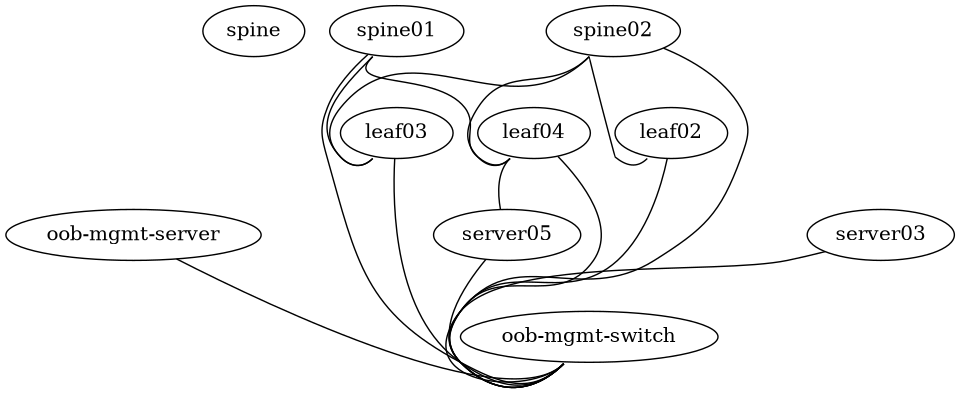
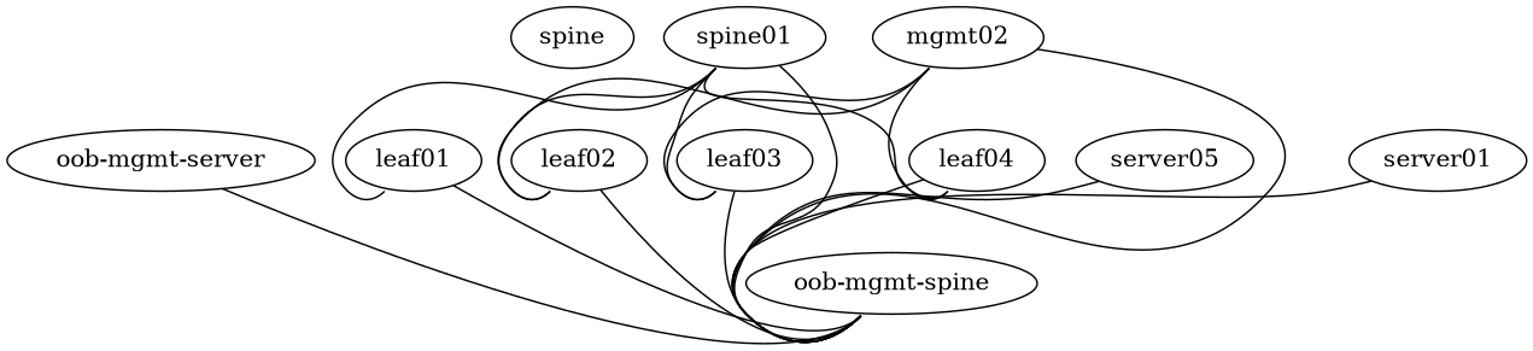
  graph {
    node [function=leaf version="4.4.0"]
    edge [headport=swp51 tailport=eth0]
    n1 [function=fake label=spine version=""]
    "oob-mgmt-server" [cpu=2 function="oob-server" memory=2048 version=""]
-   "oob-mgmt-switch" [function="oob-switch" mgmt_ip="192.168.200.251" version=""]
+   "oob-mgmt-switch" [function="oob-switch" mgmt_ip="192.168.200.251" label="oob-mgmt-spine" version=""]
    spine01 [function=spine mgmt_ip="192.168.200.21" ports=32]
+   leaf01 [mgmt_ip="192.168.200.11" ports=54]
    leaf02 [mgmt_ip="192.168.200.12" ports=54]
    leaf03 [mgmt_ip="192.168.200.13" ports=54]
    leaf04 [mgmt_ip="192.168.200.14" ports=54]
    server05 [function=host mgmt_ip="192.168.200.35" nic_model=e1000 os="generic/ubuntu1804" version=""]
-   spine02 [function=spine mgmt_ip="192.168.200.22" ports=32]
-   server01 [function=host mgmt_ip="192.168.200.31" nic_model=e1000 os="generic/ubuntu1804" label=server03 version=""]
+   spine02 [function=spine mgmt_ip="192.168.200.22" ports=32 label=mgmt02]
+   server01 [function=host mgmt_ip="192.168.200.31" nic_model=e1000 os="generic/ubuntu1804" version=""]
    "oob-mgmt-server" -- "oob-mgmt-switch" [headport=swp1 tailport=eth1]
    spine01 -- "oob-mgmt-switch" [headport=swp14 left_mac="44:38:39:22:01:82"]
+   spine01 -- leaf01 [tailport=swp1]
+   spine01 -- leaf02 [tailport=swp2]
    spine01 -- leaf03 [tailport=swp3]
    spine01 -- leaf04 [tailport=swp4]
+   leaf01 -- "oob-mgmt-switch" [headport=swp10 left_mac="44:38:39:22:01:7a"]
    leaf02 -- "oob-mgmt-switch" [headport=swp11 left_mac="44:38:39:22:01:78"]
    leaf03 -- "oob-mgmt-switch" [headport=swp12 left_mac="44:38:39:22:01:84"]
    leaf04 -- "oob-mgmt-switch" [headport=swp13 left_mac="44:38:39:22:01:8a"]
-   leaf04 -- server05 [headport=eth2 tailport=swp2]
    server05 -- "oob-mgmt-switch" [headport=swp6 left_mac="44:38:39:22:01:88"]
    spine02 -- "oob-mgmt-switch" [headport=swp15 left_mac="44:38:39:22:01:92"]
    spine02 -- leaf02 [headport=swp52 tailport=swp2]
    spine02 -- leaf03 [headport=swp52 tailport=swp3]
    spine02 -- leaf04 [headport=swp52 tailport=swp4]
    server01 -- "oob-mgmt-switch" [headport=swp2 left_mac="44:38:39:22:01:7e"]
  }
